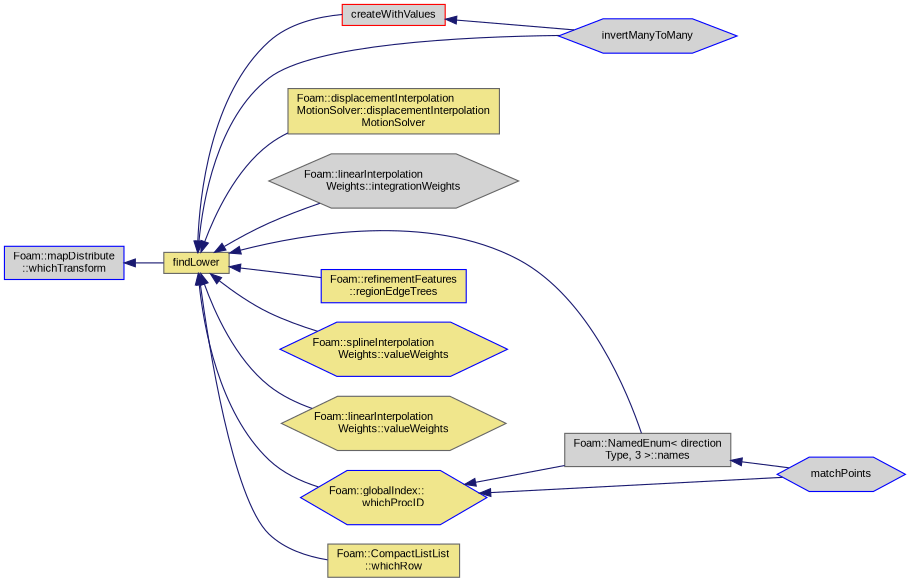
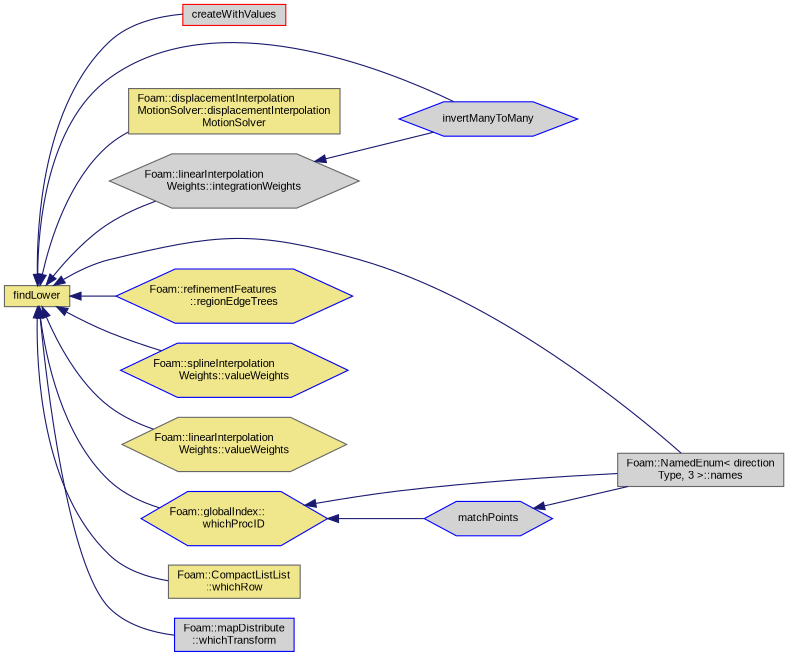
  digraph {
    fontname="Liberation Sans"
    rankdir=LR
    node [color=gray40 fillcolor=khaki fontname="Liberation Sans" fontsize=10 shape=hexagon style=filled]
    edge [color=midnightblue dir=back fontname="Liberation Sans" fontsize=10 labelfontname=Helvetica labelfontsize=10 style=solid]
    n1 [fontcolor=black height=0.2 label=findLower shape=box width=0.4]
    n2 [color=red fillcolor=lightgrey height=0.2 label=createWithValues shape=box width=0.4]
    n3 [color=blue fillcolor=lightgrey height=0.2 label=invertManyToMany width=0.4]
    n4 [height=0.2 label="Foam::displacementInterpolation\lMotionSolver::displacementInterpolation\lMotionSolver" shape=box width=0.4]
    n5 [fillcolor=lightgrey height=0.2 label="Foam::linearInterpolation\lWeights::integrationWeights" width=0.4]
    n6 [fillcolor=lightgrey height=0.2 label="Foam::NamedEnum\< direction\lType, 3 \>::names" shape=box width=0.4]
-   n7 [color=blue height=0.2 label="Foam::refinementFeatures\l::regionEdgeTrees" shape=box width=0.4]
+   n7 [color=blue height=0.2 label="Foam::refinementFeatures\l::regionEdgeTrees" width=0.4]
    n8 [color=blue height=0.2 label="Foam::splineInterpolation\lWeights::valueWeights" width=0.4]
    n9 [height=0.2 label="Foam::linearInterpolation\lWeights::valueWeights" width=0.4]
    n10 [color=blue height=0.2 label="Foam::globalIndex::\lwhichProcID" width=0.4]
    n11 [height=0.2 label="Foam::CompactListList\l::whichRow" shape=box width=0.4]
    n12 [color=blue fillcolor=lightgrey height=0.2 label="Foam::mapDistribute\l::whichTransform" shape=box width=0.4]
    n13 [color=blue fillcolor=lightgrey height=0.2 label=matchPoints width=0.4]
    n1 -> n2
    n1 -> n3
    n1 -> n4
    n1 -> n5
    n1 -> n6
    n1 -> n7
    n1 -> n8
    n1 -> n9
    n1 -> n10
    n1 -> n11
-   n12 -> n1
-   n2 -> n3
+   n1 -> n12
+   n5 -> n3
    n10 -> n6
    n10 -> n13
-   n6 -> n13
+   n13 -> n6
  }
